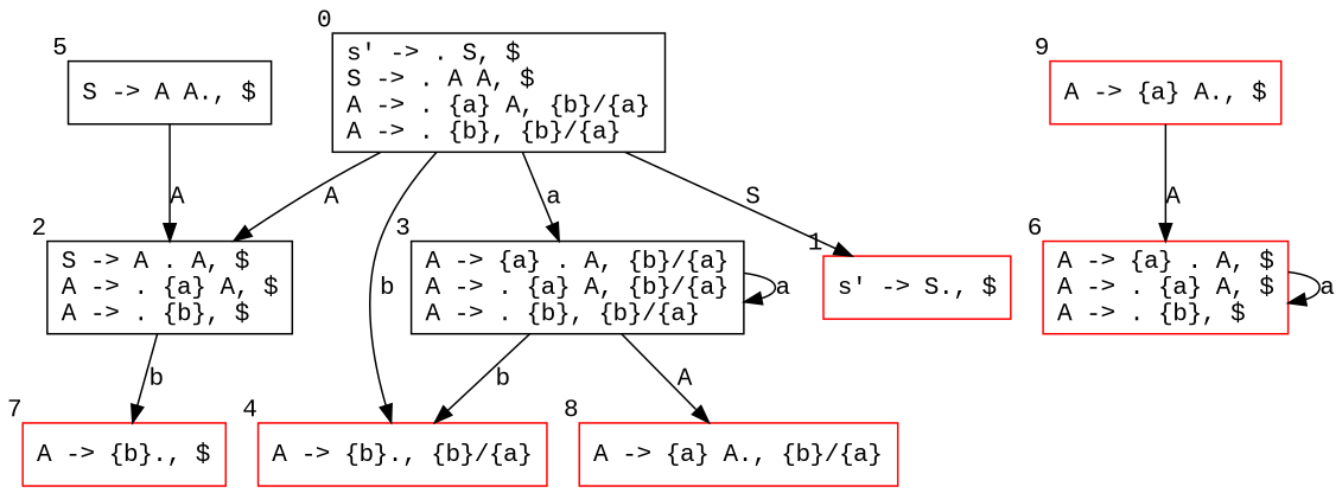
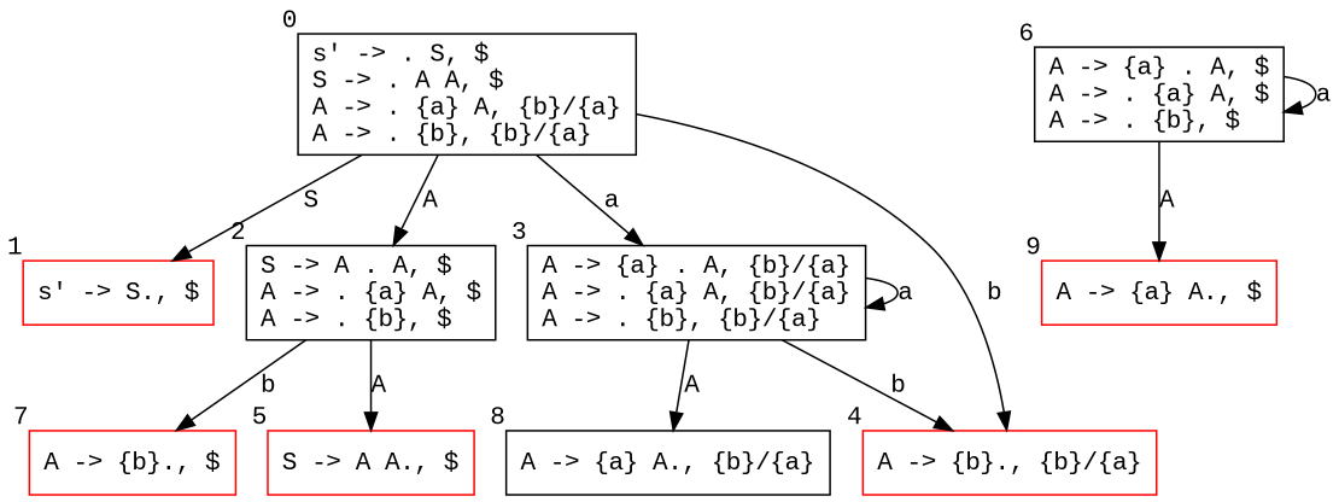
  digraph {
    fontname="Liberation Mono"
    rankdir=TD
    node [fontname="Liberation Mono" shape=box color=red]
    edge [fontname="Liberation Mono"]
    n1 [label="s' -> . S, $\lS -> . A A, $\lA -> . {a} A, {b}/{a}\lA -> . {b}, {b}/{a}\l" xlabel=0 color=""]
    n2 [label="s' -> S., $\l" xlabel=1]
    n3 [label="S -> A . A, $\lA -> . {a} A, $\lA -> . {b}, $\l" xlabel=2 color=""]
    n4 [label="A -> {a} . A, {b}/{a}\lA -> . {a} A, {b}/{a}\lA -> . {b}, {b}/{a}\l" xlabel=3 color=""]
    n5 [label="A -> {b}., {b}/{a}\l" xlabel=4]
-   n6 [color=black label="S -> A A., $\l" xlabel=5]
+   n6 [label="S -> A A., $\l" xlabel=5]
    n7 [label="A -> {b}., $\l" xlabel=7]
-   n8 [label="A -> {a} A., {b}/{a}\l" xlabel=8]
-   n9 [label="A -> {a} . A, $\lA -> . {a} A, $\lA -> . {b}, $\l" xlabel=6]
+   n8 [color=black label="A -> {a} A., {b}/{a}\l" xlabel=8]
+   n9 [label="A -> {a} . A, $\lA -> . {a} A, $\lA -> . {b}, $\l" xlabel=6 color=""]
    n10 [label="A -> {a} A., $\l" xlabel=9]
    n1 -> n2 [label=S]
    n1 -> n3 [label=A]
    n1 -> n4 [label=a]
    n1 -> n5 [label=b]
-   n6 -> n3 [label=A]
+   n3 -> n6 [label=A]
    n3 -> n7 [label=b]
    n4 -> n4 [label=a]
    n4 -> n5 [label=b]
    n4 -> n8 [label=A]
    n9 -> n9 [label=a]
-   n10 -> n9 [label=A]
+   n9 -> n10 [label=A]
  }
